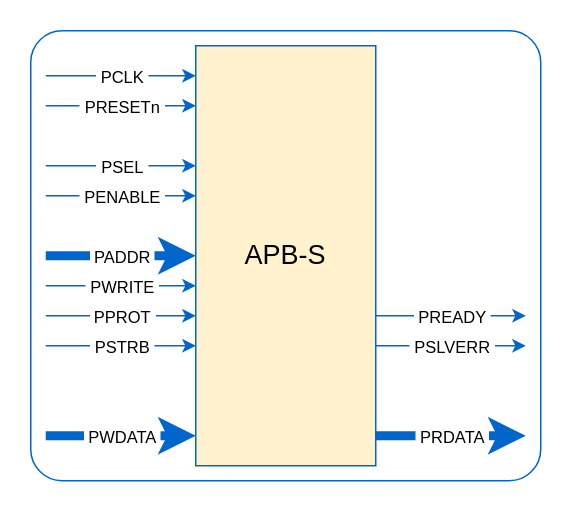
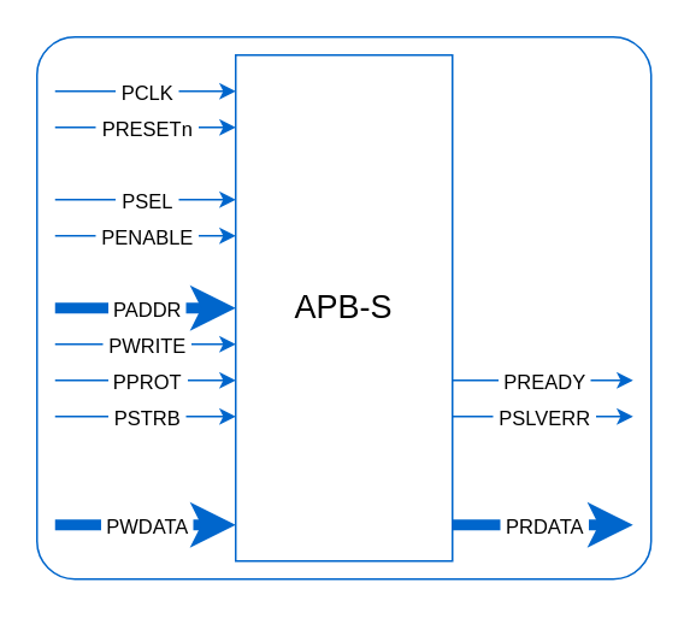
  <mxCell id="0" />
  <mxCell id="1" parent="0" />
  <mxCell id="2" value="" style="rounded=1;whiteSpace=wrap;html=1;strokeColor=#0066CC;fontSize=18;arcSize=7;" vertex="1" parent="1"><mxGeometry x="20" y="20" width="340" height="300" as="geometry" /></mxCell>
- <mxCell id="3" value="&lt;font style=&quot;font-size: 18px;&quot;&gt;APB-S&lt;/font&gt;" style="rounded=0;whiteSpace=wrap;html=1;strokeColor=#0066CC;fillColor=#fff2cc;" vertex="1" parent="1"><mxGeometry x="130" y="30" width="120" height="280" as="geometry" /></mxCell>
+ <mxCell id="3" value="&lt;font style=&quot;font-size: 18px;&quot;&gt;APB-S&lt;/font&gt;" style="rounded=0;whiteSpace=wrap;html=1;strokeColor=#0066CC;" vertex="1" parent="1"><mxGeometry x="130" y="30" width="120" height="280" as="geometry" /></mxCell>
  <mxCell id="4" value="" style="endArrow=classic;html=1;rounded=0;strokeColor=#0066CC;" edge="1" parent="1"><mxGeometry relative="1" as="geometry"><mxPoint x="30" y="50" as="sourcePoint" /><mxPoint x="130" y="50" as="targetPoint" /></mxGeometry></mxCell>
  <mxCell id="5" value="&amp;nbsp;PCLK&amp;nbsp;" style="edgeLabel;resizable=0;html=1;align=center;verticalAlign=middle;strokeColor=#0066CC;" connectable="0" vertex="1" parent="4"><mxGeometry relative="1" as="geometry" /></mxCell>
  <mxCell id="6" value="" style="endArrow=classic;html=1;rounded=0;strokeColor=#0066CC;" edge="1" parent="1"><mxGeometry relative="1" as="geometry"><mxPoint x="30" y="70" as="sourcePoint" /><mxPoint x="130" y="70" as="targetPoint" /></mxGeometry></mxCell>
  <mxCell id="7" value="&amp;nbsp;PRESETn&amp;nbsp;" style="edgeLabel;resizable=0;html=1;align=center;verticalAlign=middle;strokeColor=#0066CC;" connectable="0" vertex="1" parent="6"><mxGeometry relative="1" as="geometry" /></mxCell>
  <mxCell id="8" value="" style="endArrow=classic;html=1;rounded=0;strokeColor=#0066CC;" edge="1" parent="1"><mxGeometry relative="1" as="geometry"><mxPoint x="30" y="110" as="sourcePoint" /><mxPoint x="130" y="110" as="targetPoint" /></mxGeometry></mxCell>
  <mxCell id="9" value="&amp;nbsp;PSEL&amp;nbsp;" style="edgeLabel;resizable=0;html=1;align=center;verticalAlign=middle;strokeColor=#0066CC;" connectable="0" vertex="1" parent="8"><mxGeometry relative="1" as="geometry" /></mxCell>
  <mxCell id="10" value="" style="endArrow=classic;html=1;rounded=0;strokeColor=#0066CC;" edge="1" parent="1"><mxGeometry relative="1" as="geometry"><mxPoint x="30" y="130" as="sourcePoint" /><mxPoint x="130" y="130" as="targetPoint" /></mxGeometry></mxCell>
  <mxCell id="11" value="&amp;nbsp;PENABLE&amp;nbsp;" style="edgeLabel;resizable=0;html=1;align=center;verticalAlign=middle;strokeColor=#0066CC;" connectable="0" vertex="1" parent="10"><mxGeometry relative="1" as="geometry" /></mxCell>
  <mxCell id="12" value="" style="endArrow=classic;html=1;rounded=0;strokeColor=#0066CC;" edge="1" parent="1"><mxGeometry relative="1" as="geometry"><mxPoint x="30" y="210" as="sourcePoint" /><mxPoint x="130" y="210" as="targetPoint" /></mxGeometry></mxCell>
  <mxCell id="13" value="&amp;nbsp;PPROT&amp;nbsp;" style="edgeLabel;resizable=0;html=1;align=center;verticalAlign=middle;strokeColor=#0066CC;" connectable="0" vertex="1" parent="12"><mxGeometry relative="1" as="geometry" /></mxCell>
  <mxCell id="14" value="" style="endArrow=classic;html=1;rounded=0;strokeColor=#0066CC;" edge="1" parent="1"><mxGeometry relative="1" as="geometry"><mxPoint x="30" y="230" as="sourcePoint" /><mxPoint x="130" y="230" as="targetPoint" /></mxGeometry></mxCell>
  <mxCell id="15" value="&amp;nbsp;PSTRB&amp;nbsp;" style="edgeLabel;resizable=0;html=1;align=center;verticalAlign=middle;strokeColor=#0066CC;" connectable="0" vertex="1" parent="14"><mxGeometry relative="1" as="geometry" /></mxCell>
  <mxCell id="16" value="" style="endArrow=classic;html=1;rounded=0;strokeColor=#0066CC;" edge="1" parent="1"><mxGeometry relative="1" as="geometry"><mxPoint x="30" y="190" as="sourcePoint" /><mxPoint x="130" y="190" as="targetPoint" /></mxGeometry></mxCell>
  <mxCell id="17" value="&amp;nbsp;PWRITE&amp;nbsp;" style="edgeLabel;resizable=0;html=1;align=center;verticalAlign=middle;strokeColor=#0066CC;" connectable="0" vertex="1" parent="16"><mxGeometry relative="1" as="geometry" /></mxCell>
  <mxCell id="18" value="" style="endArrow=classic;html=1;rounded=0;strokeWidth=6;strokeColor=#0066CC;" edge="1" parent="1"><mxGeometry relative="1" as="geometry"><mxPoint x="30" y="170" as="sourcePoint" /><mxPoint x="130" y="170" as="targetPoint" /></mxGeometry></mxCell>
  <mxCell id="19" value="&amp;nbsp;PADDR&amp;nbsp;" style="edgeLabel;resizable=0;html=1;align=center;verticalAlign=middle;strokeColor=#0066CC;" connectable="0" vertex="1" parent="18"><mxGeometry relative="1" as="geometry" /></mxCell>
  <mxCell id="20" value="" style="endArrow=classic;html=1;rounded=0;strokeWidth=6;strokeColor=#0066CC;" edge="1" parent="1"><mxGeometry relative="1" as="geometry"><mxPoint x="30" y="290" as="sourcePoint" /><mxPoint x="130" y="290" as="targetPoint" /></mxGeometry></mxCell>
  <mxCell id="21" value="&amp;nbsp;PWDATA&amp;nbsp;" style="edgeLabel;resizable=0;html=1;align=center;verticalAlign=middle;strokeColor=#0066CC;" connectable="0" vertex="1" parent="20"><mxGeometry relative="1" as="geometry" /></mxCell>
  <mxCell id="22" value="" style="endArrow=classic;html=1;rounded=0;strokeWidth=6;strokeColor=#0066CC;" edge="1" parent="1"><mxGeometry relative="1" as="geometry"><mxPoint x="250" y="290" as="sourcePoint" /><mxPoint x="350" y="290" as="targetPoint" /></mxGeometry></mxCell>
  <mxCell id="23" value="&amp;nbsp;PRDATA&amp;nbsp;" style="edgeLabel;resizable=0;html=1;align=center;verticalAlign=middle;strokeColor=#0066CC;" connectable="0" vertex="1" parent="22"><mxGeometry relative="1" as="geometry" /></mxCell>
  <mxCell id="24" value="" style="endArrow=classic;html=1;rounded=0;strokeColor=#0066CC;" edge="1" parent="1"><mxGeometry relative="1" as="geometry"><mxPoint x="250" y="210" as="sourcePoint" /><mxPoint x="350" y="210" as="targetPoint" /></mxGeometry></mxCell>
  <mxCell id="25" value="&amp;nbsp;PREADY&amp;nbsp;" style="edgeLabel;resizable=0;html=1;align=center;verticalAlign=middle;strokeColor=#0066CC;" connectable="0" vertex="1" parent="24"><mxGeometry relative="1" as="geometry" /></mxCell>
  <mxCell id="26" value="" style="endArrow=classic;html=1;rounded=0;strokeColor=#0066CC;" edge="1" parent="1"><mxGeometry relative="1" as="geometry"><mxPoint x="250" y="230" as="sourcePoint" /><mxPoint x="350" y="230" as="targetPoint" /></mxGeometry></mxCell>
  <mxCell id="27" value="&amp;nbsp;PSLVERR&amp;nbsp;" style="edgeLabel;resizable=0;html=1;align=center;verticalAlign=middle;strokeColor=#0066CC;" connectable="0" vertex="1" parent="26"><mxGeometry relative="1" as="geometry" /></mxCell>
